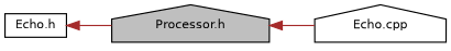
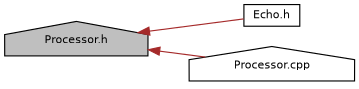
  digraph {
    rankdir=LR
    node [color=black fillcolor=white fontname=Helvetica fontsize=10 shape=house style=filled]
    edge [color=brown dir=back fontname=Helvetica fontsize=10 labelfontname=Helvetica labelfontsize=10 style=solid]
    n1 [fillcolor=grey75 fontcolor=black height=0.2 label="Processor.h" width=0.4]
    n2 [height=0.2 label="Echo.h" shape=box width=0.4]
-   n3 [height=0.2 label="Echo.cpp" width=0.4]
-   n2 -> n1
+   n3 [height=0.2 label="Processor.cpp" width=0.4]
+   n1 -> n2
    n1 -> n3
  }
